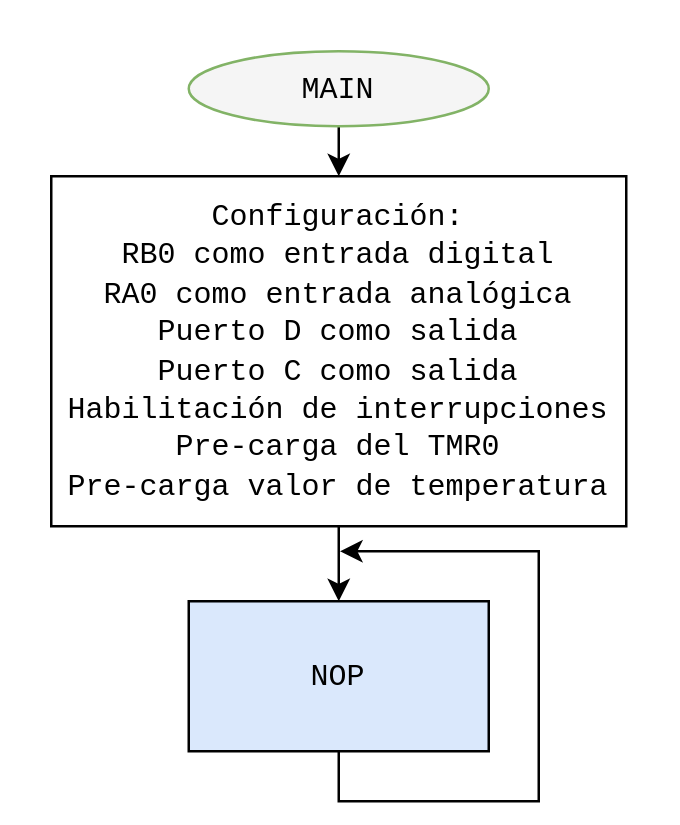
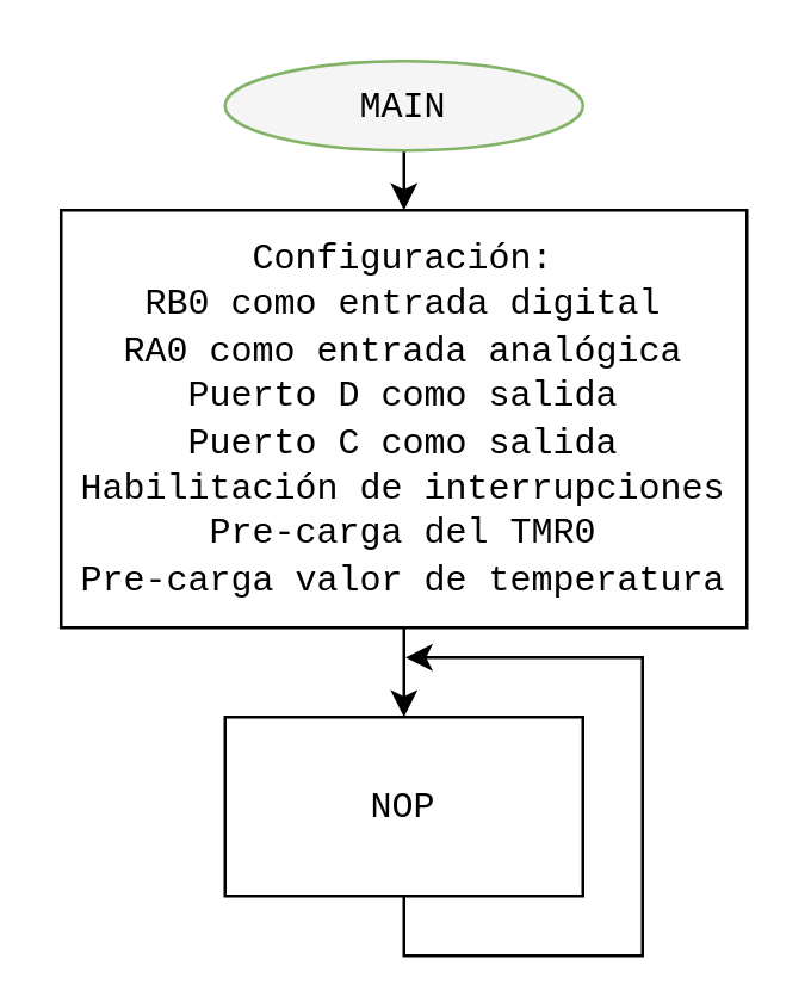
  <mxCell id="0" />
  <mxCell id="1" parent="0" />
  <mxCell id="2" style="edgeStyle=orthogonalEdgeStyle;rounded=0;orthogonalLoop=1;jettySize=auto;html=1;exitX=0.5;exitY=1;exitDx=0;exitDy=0;entryX=0.5;entryY=0;entryDx=0;entryDy=0;" edge="1" parent="1" source="3" target="5"><mxGeometry relative="1" as="geometry" /></mxCell>
  <mxCell id="3" value="&lt;font face=&quot;Courier New&quot;&gt;MAIN&lt;/font&gt;" style="ellipse;whiteSpace=wrap;html=1;fillColor=#f5f5f5;strokeColor=#82b366;" vertex="1" parent="1"><mxGeometry x="75" y="20" width="120" height="30" as="geometry" /></mxCell>
  <mxCell id="4" style="edgeStyle=orthogonalEdgeStyle;rounded=0;orthogonalLoop=1;jettySize=auto;html=1;exitX=0.5;exitY=1;exitDx=0;exitDy=0;entryX=0.5;entryY=0;entryDx=0;entryDy=0;" edge="1" parent="1" source="5" target="7"><mxGeometry relative="1" as="geometry" /></mxCell>
  <mxCell id="5" value="&lt;font face=&quot;Courier New&quot;&gt;Configuración:&lt;br&gt;RB0 como entrada digital&lt;br&gt;RA0 como entrada analógica&lt;br&gt;Puerto D como salida&lt;br&gt;Puerto C como salida&lt;br&gt;Habilitación de interrupciones&lt;br&gt;Pre-carga del TMR0&lt;br&gt;Pre-carga valor de temperatura&lt;/font&gt;&lt;br&gt;" style="rounded=0;whiteSpace=wrap;html=1;" vertex="1" parent="1"><mxGeometry x="20" y="70" width="230" height="140" as="geometry" /></mxCell>
  <mxCell id="6" style="edgeStyle=orthogonalEdgeStyle;rounded=0;orthogonalLoop=1;jettySize=auto;html=1;exitX=0.5;exitY=1;exitDx=0;exitDy=0;" edge="1" parent="1" source="7"><mxGeometry relative="1" as="geometry"><mxPoint x="135" y="220" as="targetPoint" /></mxGeometry></mxCell>
- <mxCell id="7" value="&lt;font face=&quot;Courier New&quot;&gt;NOP&lt;/font&gt;" style="rounded=0;whiteSpace=wrap;html=1;fillColor=#dae8fc;" vertex="1" parent="1"><mxGeometry x="75" y="240" width="120" height="60" as="geometry" /></mxCell>
+ <mxCell id="7" value="&lt;font face=&quot;Courier New&quot;&gt;NOP&lt;/font&gt;" style="rounded=0;whiteSpace=wrap;html=1;" vertex="1" parent="1"><mxGeometry x="75" y="240" width="120" height="60" as="geometry" /></mxCell>
